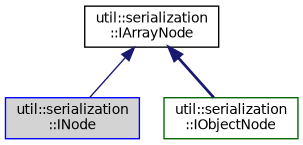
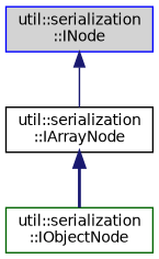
  digraph {
    node [fillcolor=white fontname=Helvetica fontsize=10 shape=record style=filled]
    edge [color=midnightblue dir=back fontname=Helvetica fontsize=10 labelfontname=Helvetica labelfontsize=10]
    n1 [color=blue fillcolor=lightgrey fontcolor=black height=0.2 label="util::serialization\l::INode" width=0.4]
    n2 [color=black height=0.2 label="util::serialization\l::IArrayNode" width=0.4]
    n3 [color=darkgreen height=0.2 label="util::serialization\l::IObjectNode" width=0.4]
-   n2 -> n1 [style=solid]
+   n1 -> n2 [style=solid]
    n2 -> n3 [style=bold]
  }
